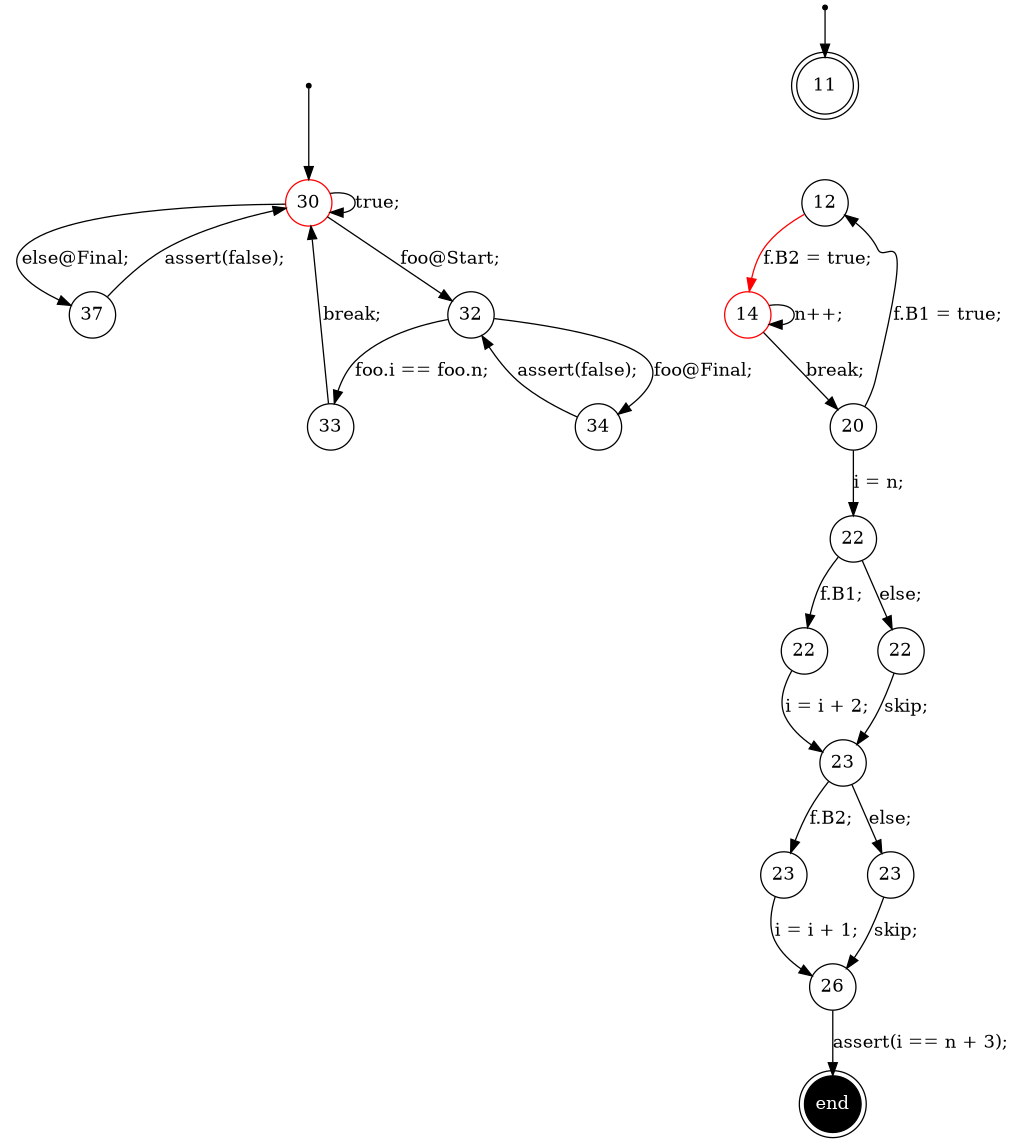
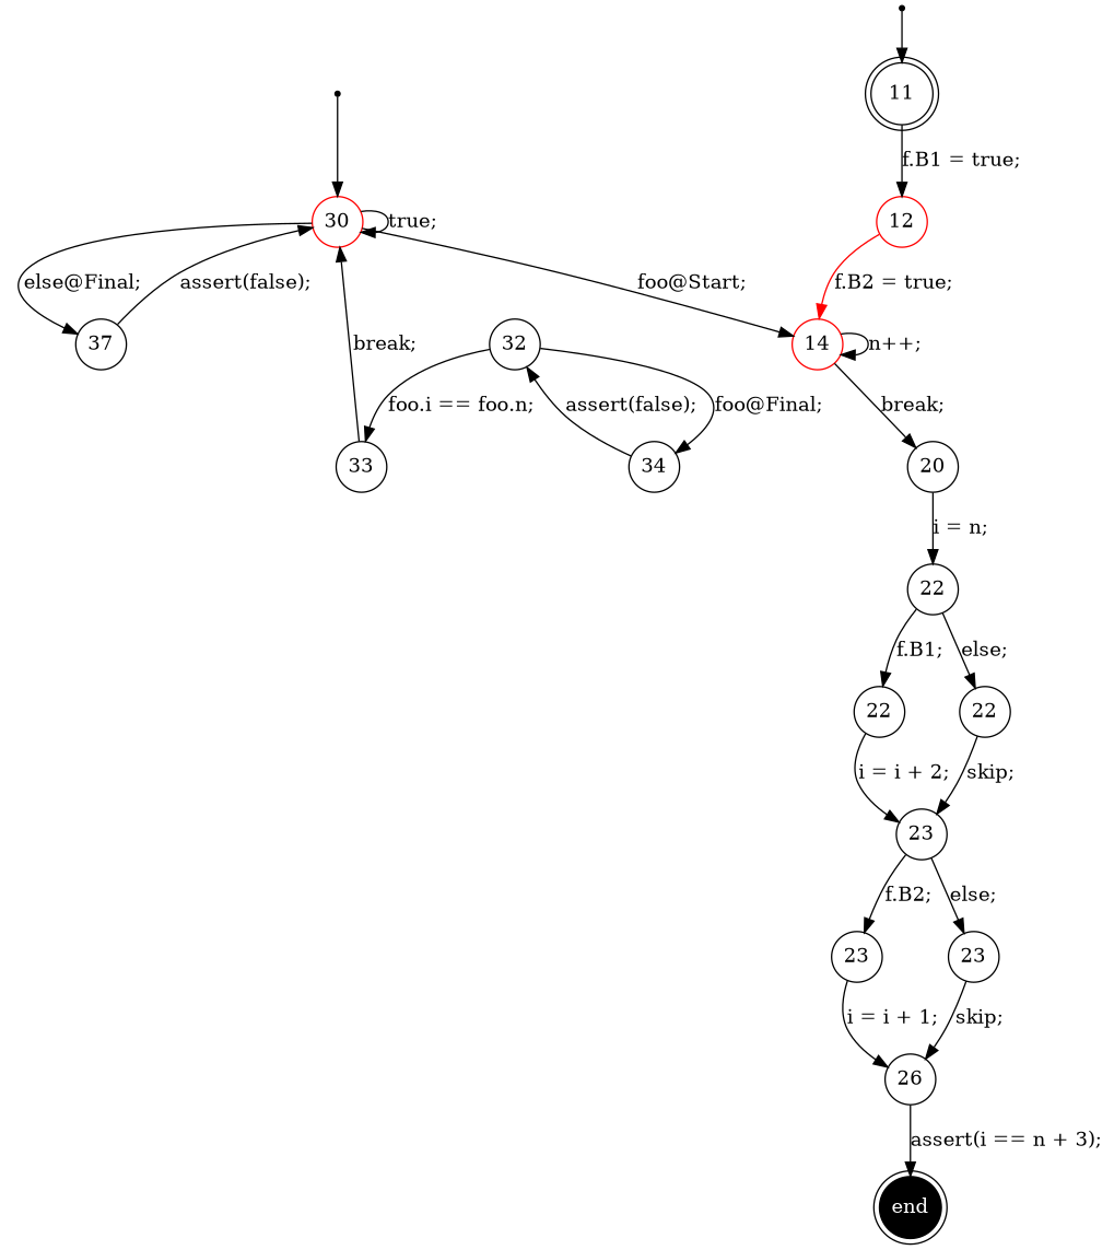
  digraph {
    rankdir=TB
    node [fixedsize=true shape=circle]
    n1 [label=11 shape=doublecircle]
-   n2 [label=12]
+   n2 [label=12 color=red]
    n3 [color=red label=14]
    s93824993311008 [shape=point fixedsize=""]
    n5 [color=red label=30]
    n6 [label=32]
    n7 [label=37]
    n8 [label=33]
    n9 [label=34]
    s93824993307216 [shape=point fixedsize=""]
    n11 [fillcolor=black fontcolor=white label=end shape=doublecircle style=filled]
    n12 [label=20]
    n13 [label=22]
    n14 [label=22]
    n15 [label=22]
    n16 [label=23]
    n17 [label=23]
    n18 [label=23]
    n19 [label=26]
-   n12 -> n2 [label="f.B1 = true; "]
+   n1 -> n2 [label="f.B1 = true; "]
    n2 -> n3 [color=red label="f.B2 = true; "]
    n3 -> n3 [label="n++; "]
    n3 -> n12 [label="break; "]
    s93824993311008 -> n1
    n5 -> n5 [label="true; "]
-   n5 -> n6 [label="foo@Start; "]
+   n5 -> n3 [label="foo@Start; "]
    n5 -> n7 [label="else@Final; "]
    n6 -> n8 [label="foo.i == foo.n; "]
    n6 -> n9 [label="foo@Final; "]
    n7 -> n5 [label="assert(false); "]
    n8 -> n5 [label="break; "]
    n9 -> n6 [label="assert(false); "]
    s93824993307216 -> n5
    n12 -> n13 [label="i = n; "]
    n13 -> n14 [label="f.B1; "]
    n13 -> n15 [label="else; "]
    n14 -> n16 [label="i = i + 2; "]
    n15 -> n16 [label="skip; "]
    n16 -> n17 [label="f.B2; "]
    n16 -> n18 [label="else; "]
    n17 -> n19 [label="i = i + 1; "]
    n18 -> n19 [label="skip; "]
    n19 -> n11 [label="assert(i == n + 3); "]
  }
